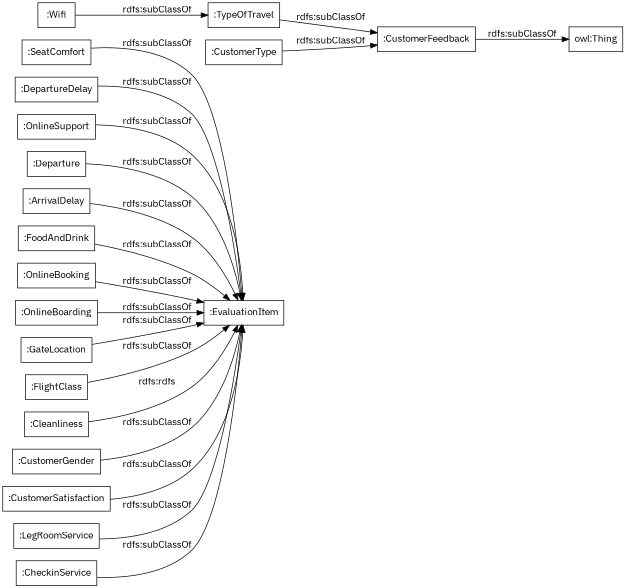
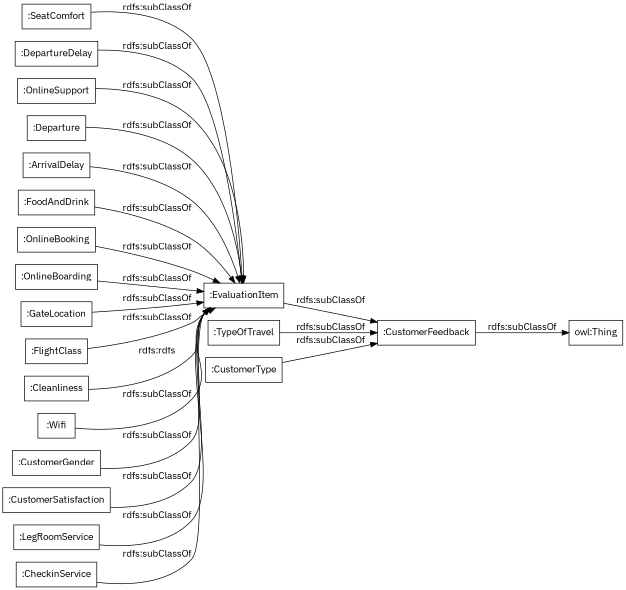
  digraph {
    fontname="IBM Plex Sans"
    rankdir=LR
    node [color=black fontname="IBM Plex Sans" shape=rectangle]
    edge [fontname="IBM Plex Sans"]
    ":SeatComfort"
    ":EvaluationItem"
    ":CustomerFeedback"
    ":DepartureDelay"
    ":OnlineSupport"
    ":Departure"
    "owl:Thing"
    ":ArrivalDelay"
    ":FoodAndDrink"
    ":OnlineBooking"
    ":TypeOfTravel"
    ":OnlineBoarding"
    ":GateLocation"
    ":FlightClass"
    ":Cleanliness"
    ":Wifi"
    ":CustomerGender"
    ":CustomerType"
    ":CustomerSatisfaction"
    ":LegRoomService"
    ":CheckinService"
    ":SeatComfort" -> ":EvaluationItem" [label="rdfs:subClassOf"]
+   ":EvaluationItem" -> ":CustomerFeedback" [label="rdfs:subClassOf"]
    ":CustomerFeedback" -> "owl:Thing" [label="rdfs:subClassOf"]
    ":DepartureDelay" -> ":EvaluationItem" [label="rdfs:subClassOf"]
    ":OnlineSupport" -> ":EvaluationItem" [label="rdfs:subClassOf"]
    ":Departure" -> ":EvaluationItem" [label="rdfs:subClassOf"]
    ":ArrivalDelay" -> ":EvaluationItem" [label="rdfs:subClassOf"]
    ":FoodAndDrink" -> ":EvaluationItem" [label="rdfs:subClassOf"]
    ":OnlineBooking" -> ":EvaluationItem" [label="rdfs:subClassOf"]
    ":TypeOfTravel" -> ":CustomerFeedback" [label="rdfs:subClassOf"]
    ":OnlineBoarding" -> ":EvaluationItem" [label="rdfs:subClassOf"]
    ":GateLocation" -> ":EvaluationItem" [label="rdfs:subClassOf"]
    ":FlightClass" -> ":EvaluationItem" [label="rdfs:subClassOf"]
    ":Cleanliness" -> ":EvaluationItem" [label="rdfs:rdfs"]
-   ":Wifi" -> ":TypeOfTravel" [label="rdfs:subClassOf"]
+   ":Wifi" -> ":EvaluationItem" [label="rdfs:subClassOf"]
    ":CustomerGender" -> ":EvaluationItem" [label="rdfs:subClassOf"]
    ":CustomerType" -> ":CustomerFeedback" [label="rdfs:subClassOf"]
    ":CustomerSatisfaction" -> ":EvaluationItem" [label="rdfs:subClassOf"]
    ":LegRoomService" -> ":EvaluationItem" [label="rdfs:subClassOf"]
    ":CheckinService" -> ":EvaluationItem" [label="rdfs:subClassOf"]
  }
